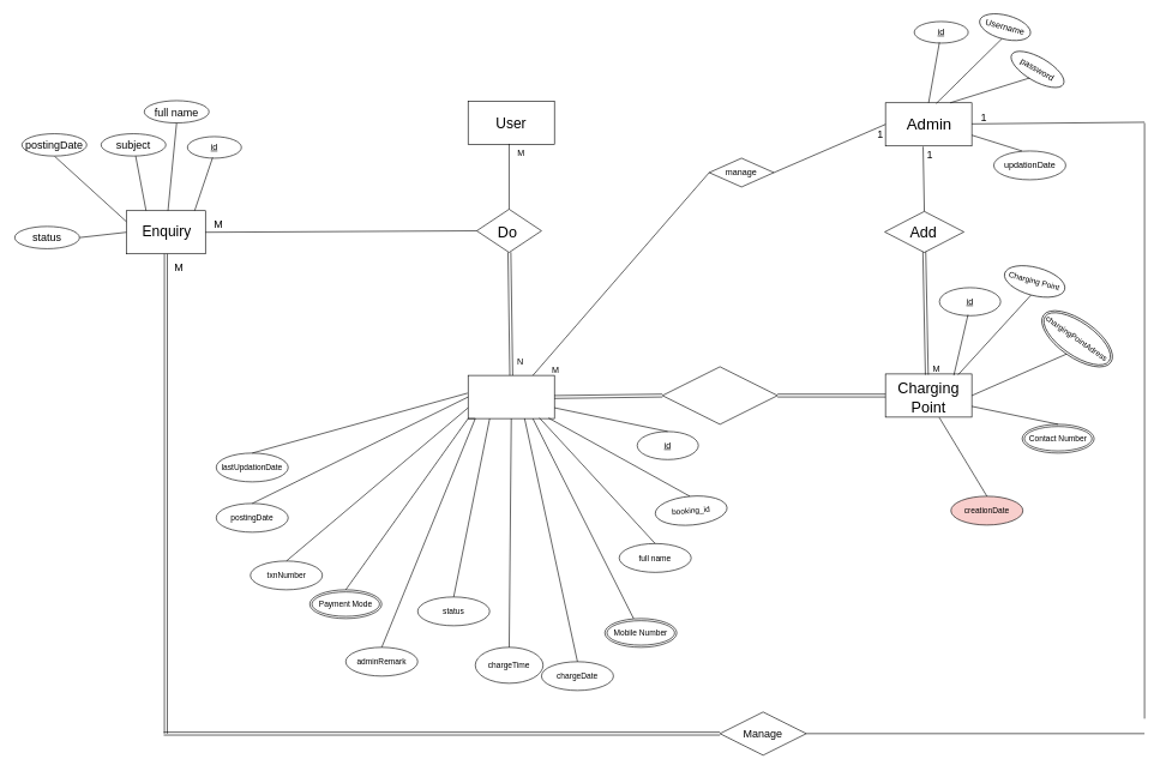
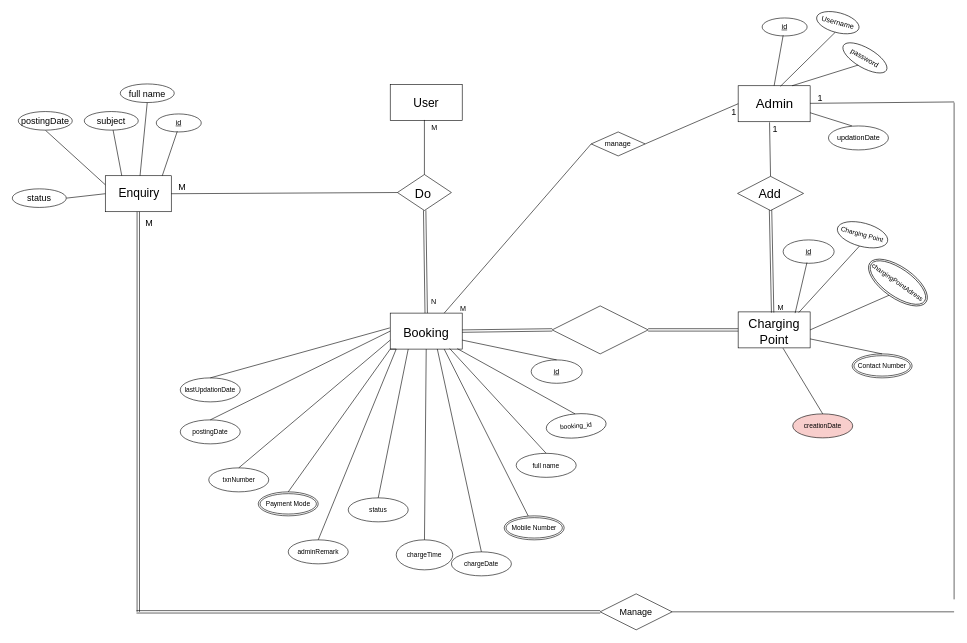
  <mxCell id="0" />
  <mxCell id="1" parent="0" />
  <mxCell id="2" value="" style="rounded=0;whiteSpace=wrap;html=1;" parent="1" vertex="1"><mxGeometry x="175" y="292" width="110" height="60" as="geometry" /></mxCell>
  <mxCell id="3" value="" style="rounded=0;whiteSpace=wrap;html=1;fontSize=20;" parent="1" vertex="1"><mxGeometry x="650" y="140" width="120" height="60" as="geometry" /></mxCell>
  <mxCell id="4" value="&lt;font style=&quot;font-size: 20px;&quot;&gt;User&lt;/font&gt;" style="text;html=1;strokeColor=none;fillColor=none;align=center;verticalAlign=middle;whiteSpace=wrap;rounded=0;fontSize=20;" parent="1" vertex="1"><mxGeometry x="680" y="155" width="60" height="30" as="geometry" /></mxCell>
  <mxCell id="5" value="" style="rounded=0;whiteSpace=wrap;html=1;fontSize=20;" parent="1" vertex="1"><mxGeometry x="1230" y="142" width="120" height="60" as="geometry" /></mxCell>
  <mxCell id="6" value="&lt;font style=&quot;font-size: 22px;&quot;&gt;Admin&lt;/font&gt;" style="text;html=1;strokeColor=none;fillColor=none;align=center;verticalAlign=middle;whiteSpace=wrap;rounded=0;fontSize=20;" parent="1" vertex="1"><mxGeometry x="1261" y="158" width="60" height="30" as="geometry" /></mxCell>
  <mxCell id="7" value="" style="rounded=0;whiteSpace=wrap;html=1;fontSize=21;" parent="1" vertex="1"><mxGeometry x="650" y="521" width="120" height="60" as="geometry" /></mxCell>
+ <mxCell id="8" value="Booking" style="text;html=1;strokeColor=none;fillColor=none;align=center;verticalAlign=middle;whiteSpace=wrap;rounded=0;fontSize=21;" parent="1" vertex="1"><mxGeometry x="660" y="536" width="100" height="35" as="geometry" /></mxCell>
  <mxCell id="9" value="" style="rounded=0;whiteSpace=wrap;html=1;fontSize=21;" parent="1" vertex="1"><mxGeometry x="1230" y="519" width="120" height="60" as="geometry" /></mxCell>
  <mxCell id="10" value="Charging Point" style="text;html=1;strokeColor=none;fillColor=none;align=center;verticalAlign=middle;whiteSpace=wrap;rounded=0;fontSize=21;" parent="1" vertex="1"><mxGeometry x="1260" y="536.5" width="60" height="30" as="geometry" /></mxCell>
  <mxCell id="11" value="&lt;font style=&quot;font-size: 20px;&quot;&gt;Enquiry&lt;/font&gt;" style="text;html=1;strokeColor=none;fillColor=none;align=center;verticalAlign=middle;whiteSpace=wrap;rounded=0;" parent="1" vertex="1"><mxGeometry x="188.5" y="299" width="85" height="42.5" as="geometry" /></mxCell>
  <mxCell id="12" value="" style="rhombus;whiteSpace=wrap;html=1;fontSize=21;" parent="1" vertex="1"><mxGeometry x="662" y="290" width="90" height="60" as="geometry" /></mxCell>
  <mxCell id="13" value="Do" style="text;html=1;strokeColor=none;fillColor=none;align=center;verticalAlign=middle;whiteSpace=wrap;rounded=0;fontSize=21;" parent="1" vertex="1"><mxGeometry x="675" y="306.25" width="60" height="30" as="geometry" /></mxCell>
  <mxCell id="14" value="" style="endArrow=none;html=1;rounded=0;fontSize=21;exitX=0.5;exitY=0;exitDx=0;exitDy=0;" parent="1" source="12" edge="1"><mxGeometry width="50" height="50" relative="1" as="geometry"><mxPoint x="870" y="219" as="sourcePoint" /><mxPoint x="707" y="199" as="targetPoint" /></mxGeometry></mxCell>
  <mxCell id="15" value="" style="rhombus;whiteSpace=wrap;html=1;fontSize=21;" parent="1" vertex="1"><mxGeometry x="920" y="509" width="160" height="80" as="geometry" /></mxCell>
  <mxCell id="16" value="" style="rhombus;whiteSpace=wrap;html=1;fontSize=21;" parent="1" vertex="1"><mxGeometry x="1229" y="293" width="110" height="57" as="geometry" /></mxCell>
  <mxCell id="17" value="Add" style="text;html=1;strokeColor=none;fillColor=none;align=center;verticalAlign=middle;whiteSpace=wrap;rounded=0;fontSize=21;" parent="1" vertex="1"><mxGeometry x="1253" y="307.25" width="60" height="30" as="geometry" /></mxCell>
  <mxCell id="18" value="id" style="ellipse;whiteSpace=wrap;html=1;align=center;fontStyle=4;" vertex="1" parent="1"><mxGeometry x="1270" y="29" width="75" height="30" as="geometry" /></mxCell>
  <mxCell id="19" value="" style="shape=link;html=1;rounded=0;entryX=0.5;entryY=0;entryDx=0;entryDy=0;" edge="1" parent="1" source="12" target="7"><mxGeometry relative="1" as="geometry"><mxPoint x="710" y="349" as="sourcePoint" /><mxPoint x="710" y="519" as="targetPoint" /></mxGeometry></mxCell>
  <mxCell id="20" value="M" style="resizable=0;html=1;align=left;verticalAlign=bottom;" connectable="0" vertex="1" parent="19"><mxGeometry x="-1" relative="1" as="geometry"><mxPoint x="10" y="-130" as="offset" /></mxGeometry></mxCell>
  <mxCell id="21" value="N" style="resizable=0;html=1;align=right;verticalAlign=bottom;" connectable="0" vertex="1" parent="19"><mxGeometry x="1" relative="1" as="geometry"><mxPoint x="17" y="-10" as="offset" /></mxGeometry></mxCell>
  <mxCell id="22" value="" style="shape=link;html=1;rounded=0;exitX=1;exitY=0.5;exitDx=0;exitDy=0;entryX=0;entryY=0.5;entryDx=0;entryDy=0;" edge="1" parent="1" source="7" target="15"><mxGeometry relative="1" as="geometry"><mxPoint x="720" y="689" as="sourcePoint" /><mxPoint x="880" y="689" as="targetPoint" /></mxGeometry></mxCell>
  <mxCell id="23" value="" style="shape=link;html=1;rounded=0;exitX=1;exitY=0.5;exitDx=0;exitDy=0;entryX=0;entryY=0.5;entryDx=0;entryDy=0;" edge="1" parent="1" source="15" target="9"><mxGeometry relative="1" as="geometry"><mxPoint x="1080" y="561" as="sourcePoint" /><mxPoint x="1230" y="559" as="targetPoint" /></mxGeometry></mxCell>
  <mxCell id="24" value="" style="endArrow=none;html=1;rounded=0;entryX=0.436;entryY=1.016;entryDx=0;entryDy=0;exitX=0.5;exitY=0;exitDx=0;exitDy=0;entryPerimeter=0;" edge="1" parent="1" source="16" target="5"><mxGeometry relative="1" as="geometry"><mxPoint x="790" y="549" as="sourcePoint" /><mxPoint x="950" y="549" as="targetPoint" /></mxGeometry></mxCell>
  <mxCell id="25" value="&lt;font style=&quot;font-size: 15px;&quot;&gt;1&lt;/font&gt;" style="resizable=0;html=1;align=right;verticalAlign=bottom;" connectable="0" vertex="1" parent="24"><mxGeometry x="1" relative="1" as="geometry"><mxPoint x="14" y="22" as="offset" /></mxGeometry></mxCell>
  <mxCell id="26" value="" style="shape=link;html=1;rounded=0;exitX=0.479;exitY=0.019;exitDx=0;exitDy=0;exitPerimeter=0;" edge="1" parent="1" source="9"><mxGeometry relative="1" as="geometry"><mxPoint x="1160" y="359" as="sourcePoint" /><mxPoint x="1284" y="349" as="targetPoint" /></mxGeometry></mxCell>
  <mxCell id="27" value="M" style="resizable=0;html=1;align=left;verticalAlign=bottom;" connectable="0" vertex="1" parent="26"><mxGeometry x="-1" relative="1" as="geometry"><mxPoint x="7" as="offset" /></mxGeometry></mxCell>
  <mxCell id="28" value="" style="endArrow=none;html=1;rounded=0;entryX=0.467;entryY=0.968;entryDx=0;entryDy=0;entryPerimeter=0;exitX=0.5;exitY=0;exitDx=0;exitDy=0;" edge="1" parent="1" source="5" target="18"><mxGeometry relative="1" as="geometry"><mxPoint x="1300" y="139" as="sourcePoint" /><mxPoint x="1380" y="89" as="targetPoint" /></mxGeometry></mxCell>
  <mxCell id="29" value="manage" style="shape=rhombus;perimeter=rhombusPerimeter;whiteSpace=wrap;html=1;align=center;" vertex="1" parent="1"><mxGeometry x="985" y="219" width="90" height="40" as="geometry" /></mxCell>
  <mxCell id="30" value="" style="endArrow=none;html=1;rounded=0;exitX=0.75;exitY=0;exitDx=0;exitDy=0;entryX=0;entryY=0.5;entryDx=0;entryDy=0;" edge="1" parent="1" source="7" target="29"><mxGeometry relative="1" as="geometry"><mxPoint x="850" y="369" as="sourcePoint" /><mxPoint x="1010" y="369" as="targetPoint" /></mxGeometry></mxCell>
  <mxCell id="31" value="" style="endArrow=none;html=1;rounded=0;exitX=1;exitY=0.5;exitDx=0;exitDy=0;entryX=0;entryY=0.5;entryDx=0;entryDy=0;" edge="1" parent="1" source="29" target="5"><mxGeometry relative="1" as="geometry"><mxPoint x="850" y="369" as="sourcePoint" /><mxPoint x="1010" y="369" as="targetPoint" /></mxGeometry></mxCell>
  <mxCell id="32" value="Username" style="ellipse;whiteSpace=wrap;html=1;align=center;rotation=15;" vertex="1" parent="1"><mxGeometry x="1359.83" y="20.29" width="72.7" height="33.08" as="geometry" /></mxCell>
  <mxCell id="33" value="password" style="ellipse;whiteSpace=wrap;html=1;align=center;rotation=30;" vertex="1" parent="1"><mxGeometry x="1400" y="79" width="82.7" height="33.08" as="geometry" /></mxCell>
  <mxCell id="34" value="" style="endArrow=none;html=1;rounded=0;exitX=0.588;exitY=0.014;exitDx=0;exitDy=0;exitPerimeter=0;entryX=0.5;entryY=1;entryDx=0;entryDy=0;" edge="1" parent="1" source="5" target="32"><mxGeometry relative="1" as="geometry"><mxPoint x="1280" y="89" as="sourcePoint" /><mxPoint x="1440" y="89" as="targetPoint" /></mxGeometry></mxCell>
  <mxCell id="35" value="" style="endArrow=none;html=1;rounded=0;exitX=0.75;exitY=0;exitDx=0;exitDy=0;entryX=0.454;entryY=0.987;entryDx=0;entryDy=0;entryPerimeter=0;" edge="1" parent="1" source="5" target="33"><mxGeometry relative="1" as="geometry"><mxPoint x="1280" y="89" as="sourcePoint" /><mxPoint x="1440" y="89" as="targetPoint" /></mxGeometry></mxCell>
  <mxCell id="36" value="" style="endArrow=none;html=1;rounded=0;exitX=1;exitY=0.75;exitDx=0;exitDy=0;" edge="1" parent="1" source="5"><mxGeometry relative="1" as="geometry"><mxPoint x="1390" y="209" as="sourcePoint" /><mxPoint x="1420" y="209" as="targetPoint" /></mxGeometry></mxCell>
  <mxCell id="37" value="updationDate" style="ellipse;whiteSpace=wrap;html=1;align=center;" vertex="1" parent="1"><mxGeometry x="1380.53" y="209" width="100" height="40" as="geometry" /></mxCell>
  <mxCell id="38" value="id" style="ellipse;whiteSpace=wrap;html=1;align=center;fontStyle=4;" vertex="1" parent="1"><mxGeometry x="1305" y="399" width="85" height="39" as="geometry" /></mxCell>
  <mxCell id="39" value="" style="endArrow=none;html=1;rounded=0;entryX=0.467;entryY=0.968;entryDx=0;entryDy=0;entryPerimeter=0;exitX=0.5;exitY=0;exitDx=0;exitDy=0;" edge="1" parent="1" target="38"><mxGeometry relative="1" as="geometry"><mxPoint x="1325" y="521" as="sourcePoint" /><mxPoint x="1415" y="468" as="targetPoint" /></mxGeometry></mxCell>
  <mxCell id="40" value="&lt;font style=&quot;font-size: 11px;&quot;&gt;Charging Point&lt;/font&gt;" style="ellipse;whiteSpace=wrap;html=1;align=center;rotation=15;" vertex="1" parent="1"><mxGeometry x="1394.18" y="370.87" width="86.35" height="39" as="geometry" /></mxCell>
  <mxCell id="41" value="" style="endArrow=none;html=1;rounded=0;exitX=0.588;exitY=0.014;exitDx=0;exitDy=0;exitPerimeter=0;entryX=0.5;entryY=1;entryDx=0;entryDy=0;" edge="1" parent="1" target="40"><mxGeometry relative="1" as="geometry"><mxPoint x="1331" y="520" as="sourcePoint" /><mxPoint x="1470.44" y="466.16" as="targetPoint" /></mxGeometry></mxCell>
  <mxCell id="42" value="chargingPointAdress" style="ellipse;shape=doubleEllipse;margin=3;whiteSpace=wrap;html=1;align=center;fontSize=11;rotation=35;" vertex="1" parent="1"><mxGeometry x="1439.23" y="444.18" width="114.31" height="51.79" as="geometry" /></mxCell>
  <mxCell id="43" value="" style="endArrow=none;html=1;rounded=0;fontSize=11;exitX=1;exitY=0.5;exitDx=0;exitDy=0;entryX=0.5;entryY=1;entryDx=0;entryDy=0;" edge="1" parent="1" source="9" target="42"><mxGeometry relative="1" as="geometry"><mxPoint x="1210" y="509" as="sourcePoint" /><mxPoint x="1370" y="509" as="targetPoint" /></mxGeometry></mxCell>
  <mxCell id="44" value="Contact Number" style="ellipse;shape=doubleEllipse;margin=3;whiteSpace=wrap;html=1;align=center;fontSize=11;" vertex="1" parent="1"><mxGeometry x="1420" y="589" width="100" height="40" as="geometry" /></mxCell>
  <mxCell id="45" value="" style="endArrow=none;html=1;rounded=0;fontSize=11;exitX=1;exitY=0.75;exitDx=0;exitDy=0;entryX=0.5;entryY=0;entryDx=0;entryDy=0;" edge="1" parent="1" source="9" target="44"><mxGeometry relative="1" as="geometry"><mxPoint x="1320" y="599" as="sourcePoint" /><mxPoint x="1480" y="599" as="targetPoint" /></mxGeometry></mxCell>
  <mxCell id="46" value="creationDate" style="ellipse;whiteSpace=wrap;html=1;align=center;fontSize=11;fillColor=#f8cecc;" vertex="1" parent="1"><mxGeometry x="1321" y="689" width="100" height="40" as="geometry" /></mxCell>
  <mxCell id="47" value="" style="endArrow=none;html=1;rounded=0;fontSize=11;exitX=0.5;exitY=0;exitDx=0;exitDy=0;entryX=0.623;entryY=1.008;entryDx=0;entryDy=0;entryPerimeter=0;" edge="1" parent="1" source="46" target="9"><mxGeometry relative="1" as="geometry"><mxPoint x="1230" y="549" as="sourcePoint" /><mxPoint x="1390" y="549" as="targetPoint" /></mxGeometry></mxCell>
  <mxCell id="48" value="id" style="ellipse;whiteSpace=wrap;html=1;align=center;fontStyle=4;" vertex="1" parent="1"><mxGeometry x="885" y="599" width="85" height="39" as="geometry" /></mxCell>
  <mxCell id="49" value="" style="endArrow=none;html=1;rounded=0;entryX=0.5;entryY=0;entryDx=0;entryDy=0;exitX=1;exitY=0.75;exitDx=0;exitDy=0;" edge="1" parent="1" target="48" source="7"><mxGeometry relative="1" as="geometry"><mxPoint x="850" y="741" as="sourcePoint" /><mxPoint x="940" y="688" as="targetPoint" /></mxGeometry></mxCell>
  <mxCell id="50" value="booking_id" style="ellipse;whiteSpace=wrap;html=1;align=center;fontSize=11;rotation=-5;" vertex="1" parent="1"><mxGeometry x="910" y="689" width="100" height="40" as="geometry" /></mxCell>
  <mxCell id="51" value="" style="endArrow=none;html=1;rounded=0;fontSize=11;entryX=0.932;entryY=0.987;entryDx=0;entryDy=0;entryPerimeter=0;exitX=0.5;exitY=0;exitDx=0;exitDy=0;" edge="1" parent="1" source="50" target="7"><mxGeometry relative="1" as="geometry"><mxPoint x="912.24" y="699" as="sourcePoint" /><mxPoint x="830" y="600.48" as="targetPoint" /></mxGeometry></mxCell>
  <mxCell id="52" value="full name" style="ellipse;whiteSpace=wrap;html=1;align=center;fontSize=11;" vertex="1" parent="1"><mxGeometry x="860" y="754.78" width="100" height="40" as="geometry" /></mxCell>
  <mxCell id="53" value="" style="endArrow=none;html=1;rounded=0;fontSize=11;exitX=0.5;exitY=0;exitDx=0;exitDy=0;entryX=0.826;entryY=0.984;entryDx=0;entryDy=0;entryPerimeter=0;" edge="1" parent="1" source="52" target="7"><mxGeometry relative="1" as="geometry"><mxPoint x="579" y="515" as="sourcePoint" /><mxPoint x="716" y="536" as="targetPoint" /></mxGeometry></mxCell>
  <mxCell id="54" value="" style="endArrow=none;html=1;rounded=0;fontSize=11;entryX=0.75;entryY=1;entryDx=0;entryDy=0;" edge="1" parent="1" source="55" target="7"><mxGeometry relative="1" as="geometry"><mxPoint x="725" y="693.97" as="sourcePoint" /><mxPoint x="730" y="599" as="targetPoint" /></mxGeometry></mxCell>
  <mxCell id="55" value="Mobile Number" style="ellipse;shape=doubleEllipse;margin=3;whiteSpace=wrap;html=1;align=center;fontSize=11;" vertex="1" parent="1"><mxGeometry x="840" y="859" width="100" height="40" as="geometry" /></mxCell>
  <mxCell id="56" value="chargeDate" style="ellipse;whiteSpace=wrap;html=1;align=center;fontSize=11;" vertex="1" parent="1"><mxGeometry x="752" y="919" width="100" height="40" as="geometry" /></mxCell>
  <mxCell id="57" value="" style="endArrow=none;html=1;rounded=0;fontSize=11;exitX=0.5;exitY=0;exitDx=0;exitDy=0;entryX=0.654;entryY=0.997;entryDx=0;entryDy=0;entryPerimeter=0;" edge="1" parent="1" source="56" target="7"><mxGeometry relative="1" as="geometry"><mxPoint x="599" y="535" as="sourcePoint" /><mxPoint x="769.12" y="600.04" as="targetPoint" /></mxGeometry></mxCell>
  <mxCell id="58" value="chargeTime" style="ellipse;whiteSpace=wrap;html=1;align=center;fontSize=11;rotation=0;" vertex="1" parent="1"><mxGeometry x="660" y="899" width="94.24" height="50" as="geometry" /></mxCell>
  <mxCell id="59" value="" style="endArrow=none;html=1;rounded=0;fontSize=11;exitX=0.5;exitY=0;exitDx=0;exitDy=0;entryX=0.5;entryY=1;entryDx=0;entryDy=0;" edge="1" parent="1" source="58" target="7"><mxGeometry relative="1" as="geometry"><mxPoint x="543.24" y="475" as="sourcePoint" /><mxPoint x="650" y="583.66" as="targetPoint" /></mxGeometry></mxCell>
  <mxCell id="60" value="status" style="ellipse;whiteSpace=wrap;html=1;align=center;fontSize=11;" vertex="1" parent="1"><mxGeometry x="580" y="829" width="100" height="40" as="geometry" /></mxCell>
  <mxCell id="61" value="" style="endArrow=none;html=1;rounded=0;fontSize=11;exitX=0.5;exitY=0;exitDx=0;exitDy=0;entryX=0.25;entryY=1;entryDx=0;entryDy=0;" edge="1" parent="1" source="60" target="7"><mxGeometry relative="1" as="geometry"><mxPoint x="419" y="490.78" as="sourcePoint" /><mxPoint x="516.56" y="536" as="targetPoint" /></mxGeometry></mxCell>
  <mxCell id="62" value="adminRemark" style="ellipse;whiteSpace=wrap;html=1;align=center;fontSize=11;" vertex="1" parent="1"><mxGeometry x="480" y="899" width="100" height="40" as="geometry" /></mxCell>
  <mxCell id="63" value="" style="endArrow=none;html=1;rounded=0;fontSize=11;exitX=0.5;exitY=0;exitDx=0;exitDy=0;entryX=0;entryY=1;entryDx=0;entryDy=0;" edge="1" parent="1" source="62" target="7"><mxGeometry relative="1" as="geometry"><mxPoint x="393.24" y="430" as="sourcePoint" /><mxPoint x="624.24" y="520.22" as="targetPoint" /><Array as="points"><mxPoint x="660" y="581" /></Array></mxGeometry></mxCell>
  <mxCell id="64" value="txnNumber" style="ellipse;whiteSpace=wrap;html=1;align=center;fontSize=11;" vertex="1" parent="1"><mxGeometry x="347.5" y="779" width="100" height="40" as="geometry" /></mxCell>
  <mxCell id="65" value="" style="endArrow=none;html=1;rounded=0;fontSize=11;exitX=0.5;exitY=0;exitDx=0;exitDy=0;entryX=0;entryY=0.75;entryDx=0;entryDy=0;" edge="1" parent="1" source="64" target="7"><mxGeometry relative="1" as="geometry"><mxPoint x="379" y="351" as="sourcePoint" /><mxPoint x="635.76" y="487" as="targetPoint" /></mxGeometry></mxCell>
  <mxCell id="66" value="Payment Mode" style="ellipse;shape=doubleEllipse;margin=3;whiteSpace=wrap;html=1;align=center;fontSize=11;" vertex="1" parent="1"><mxGeometry x="430" y="819" width="100" height="40" as="geometry" /></mxCell>
  <mxCell id="67" value="" style="endArrow=none;html=1;rounded=0;fontSize=11;exitX=0.5;exitY=0;exitDx=0;exitDy=0;entryX=0;entryY=1;entryDx=0;entryDy=0;" edge="1" parent="1" source="66" target="7"><mxGeometry relative="1" as="geometry"><mxPoint x="610" y="749" as="sourcePoint" /><mxPoint x="770" y="749" as="targetPoint" /></mxGeometry></mxCell>
  <mxCell id="68" value="postingDate" style="ellipse;whiteSpace=wrap;html=1;align=center;fontSize=11;" vertex="1" parent="1"><mxGeometry x="300" y="699" width="100" height="40" as="geometry" /></mxCell>
  <mxCell id="69" value="" style="endArrow=none;html=1;rounded=0;fontSize=11;exitX=0.5;exitY=0;exitDx=0;exitDy=0;entryX=0;entryY=0.5;entryDx=0;entryDy=0;" edge="1" parent="1" source="68" target="7"><mxGeometry relative="1" as="geometry"><mxPoint x="349" y="274" as="sourcePoint" /><mxPoint x="620" y="489" as="targetPoint" /></mxGeometry></mxCell>
  <mxCell id="70" value="lastUpdationDate" style="ellipse;whiteSpace=wrap;html=1;align=center;fontSize=11;" vertex="1" parent="1"><mxGeometry x="300" y="629" width="100" height="40" as="geometry" /></mxCell>
  <mxCell id="71" value="" style="endArrow=none;html=1;rounded=0;fontSize=11;exitX=0.5;exitY=0;exitDx=0;exitDy=0;entryX=-0.006;entryY=0.411;entryDx=0;entryDy=0;entryPerimeter=0;" edge="1" parent="1" source="70" target="7"><mxGeometry relative="1" as="geometry"><mxPoint x="268" y="234" as="sourcePoint" /><mxPoint x="650" y="539" as="targetPoint" /></mxGeometry></mxCell>
  <mxCell id="72" value="1" style="text;html=1;strokeColor=none;fillColor=none;align=center;verticalAlign=middle;whiteSpace=wrap;rounded=0;fontSize=15;" vertex="1" parent="1"><mxGeometry x="1193" y="170" width="60" height="30" as="geometry" /></mxCell>
  <mxCell id="73" value="" style="endArrow=none;html=1;rounded=0;fontSize=15;exitX=1;exitY=0.5;exitDx=0;exitDy=0;entryX=0;entryY=0.5;entryDx=0;entryDy=0;" edge="1" parent="1" source="2" target="12"><mxGeometry relative="1" as="geometry"><mxPoint x="450" y="329" as="sourcePoint" /><mxPoint x="610" y="329" as="targetPoint" /></mxGeometry></mxCell>
  <mxCell id="74" value="M" style="resizable=0;html=1;align=left;verticalAlign=bottom;fontSize=15;" connectable="0" vertex="1" parent="73"><mxGeometry x="-1" relative="1" as="geometry"><mxPoint x="10" as="offset" /></mxGeometry></mxCell>
  <mxCell id="75" value="" style="shape=link;html=1;rounded=0;fontSize=15;exitX=0.5;exitY=1;exitDx=0;exitDy=0;" edge="1" parent="1" source="2"><mxGeometry relative="1" as="geometry"><mxPoint x="660" y="659" as="sourcePoint" /><mxPoint x="230" y="1019" as="targetPoint" /></mxGeometry></mxCell>
  <mxCell id="76" value="M" style="resizable=0;html=1;align=left;verticalAlign=bottom;fontSize=15;" connectable="0" vertex="1" parent="75"><mxGeometry x="-1" relative="1" as="geometry"><mxPoint x="10" y="30" as="offset" /></mxGeometry></mxCell>
  <mxCell id="77" value="" style="shape=link;html=1;rounded=0;fontSize=15;" edge="1" parent="1" target="78"><mxGeometry relative="1" as="geometry"><mxPoint x="227" y="1019" as="sourcePoint" /><mxPoint x="510" y="1192" as="targetPoint" /></mxGeometry></mxCell>
  <mxCell id="78" value="Manage" style="shape=rhombus;perimeter=rhombusPerimeter;whiteSpace=wrap;html=1;align=center;fontSize=15;" vertex="1" parent="1"><mxGeometry x="1000" y="989" width="120" height="60" as="geometry" /></mxCell>
  <mxCell id="79" value="" style="endArrow=none;html=1;rounded=0;fontSize=15;exitX=1;exitY=0.5;exitDx=0;exitDy=0;" edge="1" parent="1" source="78"><mxGeometry relative="1" as="geometry"><mxPoint x="1150" y="979" as="sourcePoint" /><mxPoint x="1590" y="1019" as="targetPoint" /></mxGeometry></mxCell>
  <mxCell id="80" value="" style="endArrow=none;html=1;rounded=0;fontSize=15;" edge="1" parent="1"><mxGeometry relative="1" as="geometry"><mxPoint x="1590" y="169.998" as="sourcePoint" /><mxPoint x="1590" y="998.22" as="targetPoint" /></mxGeometry></mxCell>
  <mxCell id="81" value="" style="endArrow=none;html=1;rounded=0;fontSize=15;" edge="1" parent="1"><mxGeometry relative="1" as="geometry"><mxPoint x="1350" y="171.33" as="sourcePoint" /><mxPoint x="1590" y="169" as="targetPoint" /></mxGeometry></mxCell>
  <mxCell id="82" value="&lt;font style=&quot;font-size: 15px;&quot;&gt;1&lt;/font&gt;" style="resizable=0;html=1;align=right;verticalAlign=bottom;" connectable="0" vertex="1" parent="1"><mxGeometry x="1370.998" y="173.001" as="geometry" /></mxCell>
  <mxCell id="83" value="M" style="resizable=0;html=1;align=right;verticalAlign=bottom;" connectable="0" vertex="1" parent="1"><mxGeometry x="776.997" y="521.796" as="geometry" /></mxCell>
  <mxCell id="84" value="id" style="ellipse;whiteSpace=wrap;html=1;align=center;fontStyle=4;" vertex="1" parent="1"><mxGeometry x="260" y="189" width="75" height="30" as="geometry" /></mxCell>
  <mxCell id="85" value="" style="endArrow=none;html=1;rounded=0;entryX=0.467;entryY=0.968;entryDx=0;entryDy=0;entryPerimeter=0;exitX=0.5;exitY=0;exitDx=0;exitDy=0;" edge="1" parent="1" target="84"><mxGeometry relative="1" as="geometry"><mxPoint x="270" y="292" as="sourcePoint" /><mxPoint x="360" y="239" as="targetPoint" /></mxGeometry></mxCell>
  <mxCell id="86" value="" style="endArrow=none;html=1;rounded=0;entryX=0.467;entryY=0.968;entryDx=0;entryDy=0;entryPerimeter=0;" edge="1" parent="1" source="2"><mxGeometry relative="1" as="geometry"><mxPoint x="240" y="289" as="sourcePoint" /><mxPoint x="245.025" y="169.04" as="targetPoint" /></mxGeometry></mxCell>
  <mxCell id="87" value="full name" style="ellipse;whiteSpace=wrap;html=1;align=center;fontSize=15;" vertex="1" parent="1"><mxGeometry x="200" y="139" width="90" height="31" as="geometry" /></mxCell>
  <mxCell id="88" value="" style="endArrow=none;html=1;rounded=0;entryX=0.467;entryY=0.968;entryDx=0;entryDy=0;entryPerimeter=0;exitX=0.25;exitY=0;exitDx=0;exitDy=0;" edge="1" parent="1" source="2"><mxGeometry relative="1" as="geometry"><mxPoint x="172.947" y="323" as="sourcePoint" /><mxPoint x="185.025" y="200.04" as="targetPoint" /></mxGeometry></mxCell>
  <mxCell id="89" value="subject" style="ellipse;whiteSpace=wrap;html=1;align=center;fontSize=15;" vertex="1" parent="1"><mxGeometry x="140" y="185" width="90" height="31" as="geometry" /></mxCell>
  <mxCell id="90" value="" style="endArrow=none;html=1;rounded=0;entryX=0.5;entryY=1;entryDx=0;entryDy=0;exitX=0;exitY=0.25;exitDx=0;exitDy=0;" edge="1" parent="1" source="2" target="91"><mxGeometry relative="1" as="geometry"><mxPoint x="72.947" y="295" as="sourcePoint" /><mxPoint x="85.025" y="172.04" as="targetPoint" /></mxGeometry></mxCell>
  <mxCell id="91" value="postingDate" style="ellipse;whiteSpace=wrap;html=1;align=center;fontSize=15;" vertex="1" parent="1"><mxGeometry x="30" y="185" width="90" height="31" as="geometry" /></mxCell>
  <mxCell id="92" value="" style="endArrow=none;html=1;rounded=0;entryX=1;entryY=0.5;entryDx=0;entryDy=0;exitX=0;exitY=0.5;exitDx=0;exitDy=0;" edge="1" parent="1" source="2" target="93"><mxGeometry relative="1" as="geometry"><mxPoint x="52.947" y="466.87" as="sourcePoint" /><mxPoint x="65.025" y="343.91" as="targetPoint" /></mxGeometry></mxCell>
  <mxCell id="93" value="status" style="ellipse;whiteSpace=wrap;html=1;align=center;fontSize=15;" vertex="1" parent="1"><mxGeometry x="20" y="313.87" width="90" height="31" as="geometry" /></mxCell>
